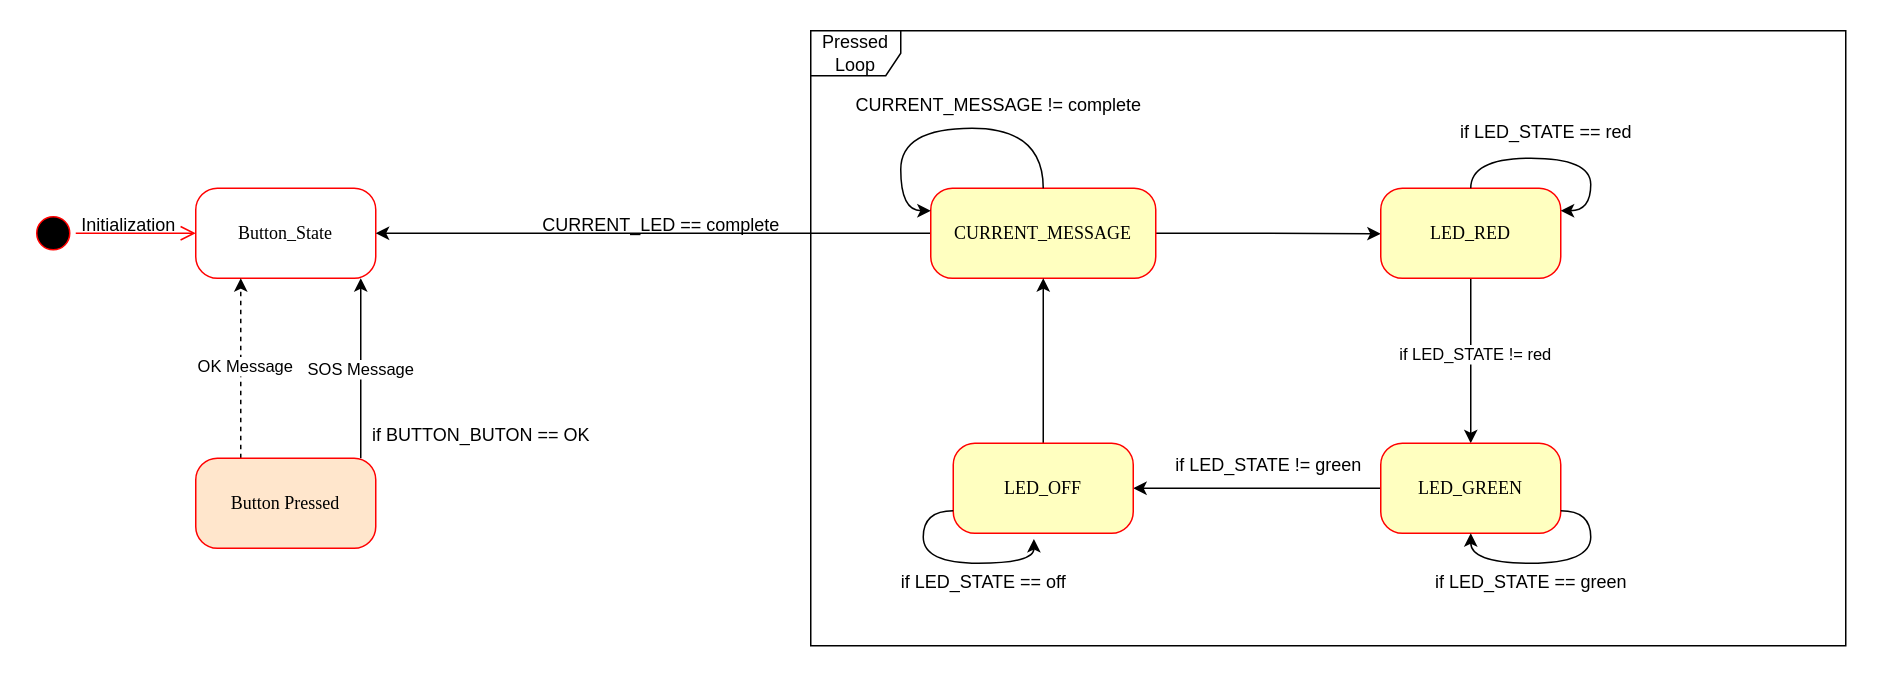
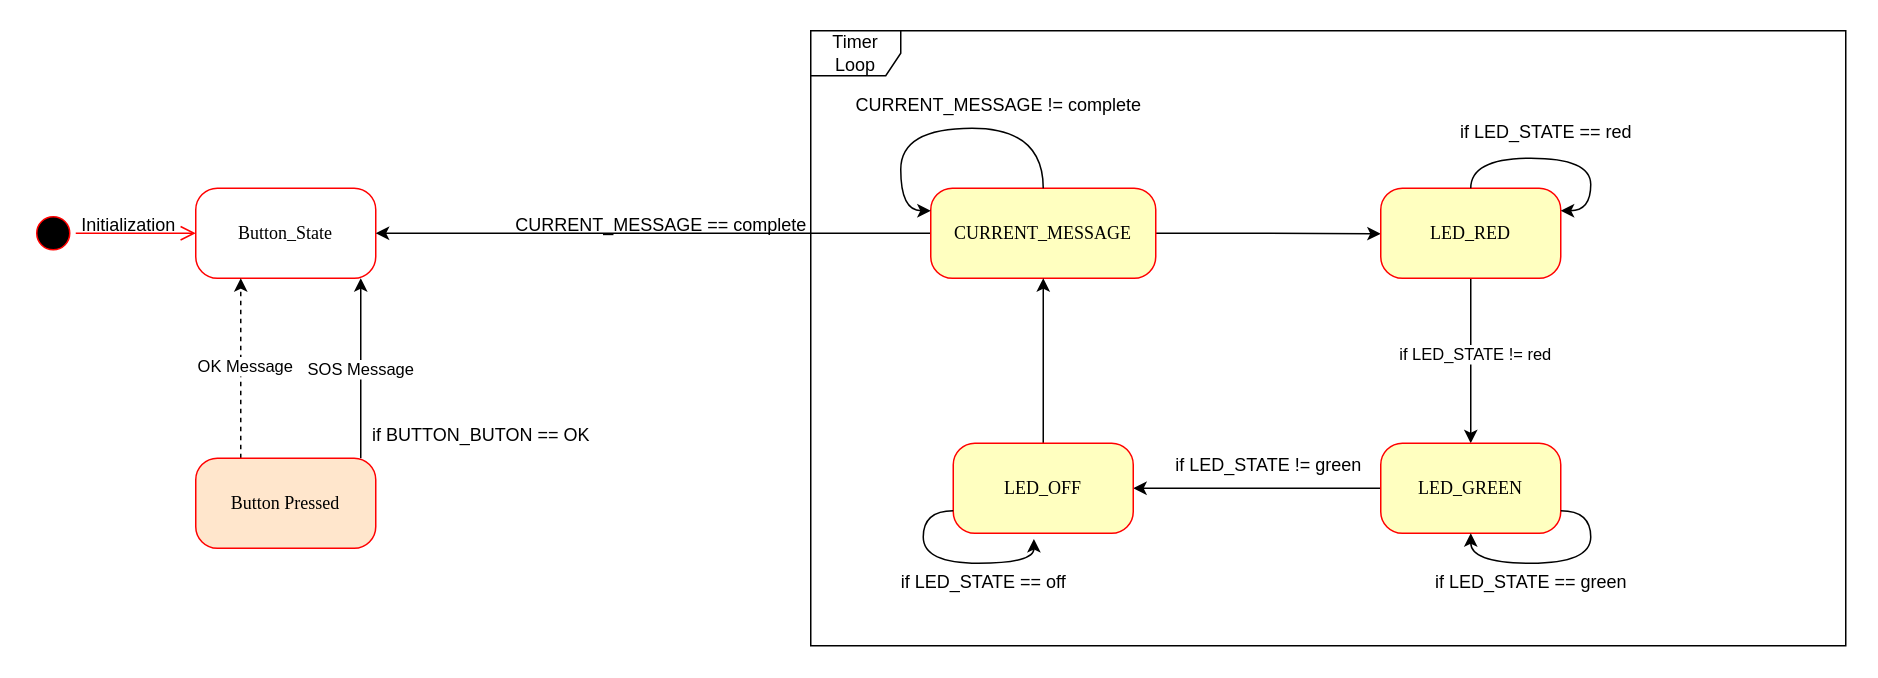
  <mxCell id="0" />
  <mxCell id="1" parent="0" />
  <mxCell id="2" value="" style="ellipse;html=1;shape=startState;fillColor=#000000;strokeColor=#ff0000;rounded=1;shadow=0;comic=0;labelBackgroundColor=none;fontFamily=Verdana;fontSize=12;fontColor=#000000;align=center;direction=south;" parent="1" vertex="1"><mxGeometry x="20" y="140" width="30" height="30" as="geometry" /></mxCell>
  <mxCell id="3" value="Button_State" style="rounded=1;whiteSpace=wrap;html=1;arcSize=24;fillColor=#ffffff;strokeColor=#ff0000;shadow=0;comic=0;labelBackgroundColor=none;fontFamily=Verdana;fontSize=12;fontColor=#000000;align=center;" parent="1" vertex="1"><mxGeometry x="130" y="125" width="120" height="60" as="geometry" /></mxCell>
  <mxCell id="4" style="edgeStyle=orthogonalEdgeStyle;html=1;labelBackgroundColor=none;endArrow=open;endSize=8;strokeColor=#ff0000;fontFamily=Verdana;fontSize=12;align=left;" parent="1" source="2" target="3" edge="1"><mxGeometry relative="1" as="geometry" /></mxCell>
  <mxCell id="5" value="Initialization" style="text;html=1;align=center;verticalAlign=middle;resizable=0;points=[];autosize=1;strokeColor=none;fillColor=none;" vertex="1" parent="1"><mxGeometry x="40" y="135" width="90" height="30" as="geometry" /></mxCell>
  <mxCell id="6" style="edgeStyle=orthogonalEdgeStyle;rounded=0;orthogonalLoop=1;jettySize=auto;html=1;exitX=0.25;exitY=0;exitDx=0;exitDy=0;entryX=0.25;entryY=1;entryDx=0;entryDy=0;dashed=1;" edge="1" parent="1" source="10" target="3"><mxGeometry relative="1" as="geometry" /></mxCell>
  <mxCell id="7" value="OK Message" style="edgeLabel;html=1;align=center;verticalAlign=middle;resizable=0;points=[];" vertex="1" connectable="0" parent="6"><mxGeometry x="0.035" y="-2" relative="1" as="geometry"><mxPoint as="offset" /></mxGeometry></mxCell>
  <mxCell id="8" style="edgeStyle=orthogonalEdgeStyle;rounded=0;orthogonalLoop=1;jettySize=auto;html=1;exitX=0.75;exitY=0;exitDx=0;exitDy=0;entryX=0.75;entryY=1;entryDx=0;entryDy=0;" edge="1" parent="1"><mxGeometry relative="1" as="geometry"><mxPoint x="240" y="305" as="sourcePoint" /><mxPoint x="240" y="185" as="targetPoint" /></mxGeometry></mxCell>
  <mxCell id="9" value="SOS Message" style="edgeLabel;html=1;align=center;verticalAlign=middle;resizable=0;points=[];" vertex="1" connectable="0" parent="8"><mxGeometry x="0.058" y="1" relative="1" as="geometry"><mxPoint y="3" as="offset" /></mxGeometry></mxCell>
  <mxCell id="10" value="Button Pressed" style="rounded=1;whiteSpace=wrap;html=1;arcSize=24;fillColor=#ffe6cc;strokeColor=#ff0000;shadow=0;comic=0;labelBackgroundColor=none;fontFamily=Verdana;fontSize=12;fontColor=#000000;align=center;" vertex="1" parent="1"><mxGeometry x="130" y="305" width="120" height="60" as="geometry" /></mxCell>
  <mxCell id="11" value="if BUTTON_BUTON == OK" style="text;html=1;align=center;verticalAlign=middle;resizable=0;points=[];autosize=1;strokeColor=none;fillColor=none;" vertex="1" parent="1"><mxGeometry x="240" y="275" width="160" height="30" as="geometry" /></mxCell>
  <mxCell id="12" style="edgeStyle=orthogonalEdgeStyle;rounded=0;orthogonalLoop=1;jettySize=auto;html=1;exitX=0;exitY=0.5;exitDx=0;exitDy=0;entryX=1;entryY=0.5;entryDx=0;entryDy=0;" edge="1" parent="1" source="15" target="3"><mxGeometry relative="1" as="geometry" /></mxCell>
  <mxCell id="13" style="edgeStyle=orthogonalEdgeStyle;rounded=0;orthogonalLoop=1;jettySize=auto;html=1;exitX=1;exitY=0;exitDx=0;exitDy=0;" edge="1" parent="1" source="15"><mxGeometry relative="1" as="geometry"><mxPoint x="769.931" y="124.966" as="targetPoint" /></mxGeometry></mxCell>
  <mxCell id="14" style="edgeStyle=orthogonalEdgeStyle;rounded=0;orthogonalLoop=1;jettySize=auto;html=1;exitX=1;exitY=0.5;exitDx=0;exitDy=0;" edge="1" parent="1" source="15"><mxGeometry relative="1" as="geometry"><mxPoint x="920" y="155.31" as="targetPoint" /></mxGeometry></mxCell>
  <mxCell id="15" value="CURRENT_MESSAGE" style="rounded=1;whiteSpace=wrap;html=1;arcSize=24;fillColor=#ffffc0;strokeColor=#ff0000;shadow=0;comic=0;labelBackgroundColor=none;fontFamily=Verdana;fontSize=12;fontColor=#000000;align=center;" vertex="1" parent="1"><mxGeometry x="620" y="125" width="150" height="60" as="geometry" /></mxCell>
- <mxCell id="16" value="CURRENT_LED == complete" style="text;html=1;align=center;verticalAlign=middle;resizable=0;points=[];autosize=1;strokeColor=none;fillColor=none;" vertex="1" parent="1"><mxGeometry x="330" y="135" width="220" height="30" as="geometry" /></mxCell>
+ <mxCell id="16" value="CURRENT_MESSAGE == complete" style="text;html=1;align=center;verticalAlign=middle;resizable=0;points=[];autosize=1;strokeColor=none;fillColor=none;" vertex="1" parent="1"><mxGeometry x="330" y="135" width="220" height="30" as="geometry" /></mxCell>
  <mxCell id="17" style="edgeStyle=orthogonalEdgeStyle;rounded=0;orthogonalLoop=1;jettySize=auto;html=1;exitX=0.5;exitY=0;exitDx=0;exitDy=0;entryX=0;entryY=0.25;entryDx=0;entryDy=0;curved=1;" edge="1" parent="1" source="15" target="15"><mxGeometry relative="1" as="geometry"><Array as="points"><mxPoint x="695" y="85" /><mxPoint x="600" y="85" /><mxPoint x="600" y="140" /></Array></mxGeometry></mxCell>
  <mxCell id="18" value="CURRENT_MESSAGE != complete" style="text;html=1;align=center;verticalAlign=middle;resizable=0;points=[];autosize=1;strokeColor=none;fillColor=none;" vertex="1" parent="1"><mxGeometry x="560" y="55" width="210" height="30" as="geometry" /></mxCell>
  <mxCell id="19" style="edgeStyle=orthogonalEdgeStyle;rounded=0;orthogonalLoop=1;jettySize=auto;html=1;exitX=0.5;exitY=1;exitDx=0;exitDy=0;" edge="1" parent="1" source="21" target="25"><mxGeometry relative="1" as="geometry" /></mxCell>
  <mxCell id="20" value="if LED_STATE != red" style="edgeLabel;html=1;align=center;verticalAlign=middle;resizable=0;points=[];" vertex="1" connectable="0" parent="19"><mxGeometry x="-0.085" y="2" relative="1" as="geometry"><mxPoint as="offset" /></mxGeometry></mxCell>
  <mxCell id="21" value="LED_RED" style="rounded=1;whiteSpace=wrap;html=1;arcSize=24;fillColor=#ffffc0;strokeColor=#ff0000;shadow=0;comic=0;labelBackgroundColor=none;fontFamily=Verdana;fontSize=12;fontColor=#000000;align=center;" vertex="1" parent="1"><mxGeometry x="920" y="125" width="120" height="60" as="geometry" /></mxCell>
  <mxCell id="22" style="edgeStyle=orthogonalEdgeStyle;rounded=0;orthogonalLoop=1;jettySize=auto;html=1;exitX=0.5;exitY=0;exitDx=0;exitDy=0;entryX=1;entryY=0.25;entryDx=0;entryDy=0;curved=1;" edge="1" parent="1" source="21" target="21"><mxGeometry relative="1" as="geometry" /></mxCell>
  <mxCell id="23" value="if LED_STATE == red" style="text;html=1;align=center;verticalAlign=middle;resizable=0;points=[];autosize=1;strokeColor=none;fillColor=none;" vertex="1" parent="1"><mxGeometry x="960" y="73" width="140" height="30" as="geometry" /></mxCell>
  <mxCell id="24" style="edgeStyle=orthogonalEdgeStyle;rounded=0;orthogonalLoop=1;jettySize=auto;html=1;exitX=0;exitY=0.5;exitDx=0;exitDy=0;entryX=1;entryY=0.5;entryDx=0;entryDy=0;" edge="1" parent="1" source="25" target="29"><mxGeometry relative="1" as="geometry" /></mxCell>
  <mxCell id="25" value="LED_GREEN" style="rounded=1;whiteSpace=wrap;html=1;arcSize=24;fillColor=#ffffc0;strokeColor=#ff0000;shadow=0;comic=0;labelBackgroundColor=none;fontFamily=Verdana;fontSize=12;fontColor=#000000;align=center;" vertex="1" parent="1"><mxGeometry x="920" y="295" width="120" height="60" as="geometry" /></mxCell>
  <mxCell id="26" style="edgeStyle=orthogonalEdgeStyle;rounded=0;orthogonalLoop=1;jettySize=auto;html=1;exitX=1;exitY=0.75;exitDx=0;exitDy=0;entryX=0.5;entryY=1;entryDx=0;entryDy=0;curved=1;" edge="1" parent="1" source="25" target="25"><mxGeometry relative="1" as="geometry" /></mxCell>
  <mxCell id="27" value="if LED_STATE == green" style="text;html=1;align=center;verticalAlign=middle;resizable=0;points=[];autosize=1;strokeColor=none;fillColor=none;" vertex="1" parent="1"><mxGeometry x="945" y="373" width="150" height="30" as="geometry" /></mxCell>
  <mxCell id="28" style="edgeStyle=orthogonalEdgeStyle;rounded=0;orthogonalLoop=1;jettySize=auto;html=1;exitX=0.5;exitY=0;exitDx=0;exitDy=0;" edge="1" parent="1" source="29" target="15"><mxGeometry relative="1" as="geometry" /></mxCell>
  <mxCell id="29" value="LED_OFF" style="rounded=1;whiteSpace=wrap;html=1;arcSize=24;fillColor=#ffffc0;strokeColor=#ff0000;shadow=0;comic=0;labelBackgroundColor=none;fontFamily=Verdana;fontSize=12;fontColor=#000000;align=center;" vertex="1" parent="1"><mxGeometry x="635" y="295" width="120" height="60" as="geometry" /></mxCell>
  <mxCell id="30" value="if LED_STATE != green" style="text;html=1;align=center;verticalAlign=middle;resizable=0;points=[];autosize=1;strokeColor=none;fillColor=none;" vertex="1" parent="1"><mxGeometry x="770" y="295" width="150" height="30" as="geometry" /></mxCell>
  <mxCell id="31" style="edgeStyle=orthogonalEdgeStyle;rounded=0;orthogonalLoop=1;jettySize=auto;html=1;exitX=0;exitY=0.75;exitDx=0;exitDy=0;entryX=0.448;entryY=1.063;entryDx=0;entryDy=0;entryPerimeter=0;curved=1;" edge="1" parent="1" source="29" target="29"><mxGeometry relative="1" as="geometry" /></mxCell>
  <mxCell id="32" value="if LED_STATE == off" style="text;html=1;align=center;verticalAlign=middle;resizable=0;points=[];autosize=1;strokeColor=none;fillColor=none;" vertex="1" parent="1"><mxGeometry x="590" y="373" width="130" height="30" as="geometry" /></mxCell>
- <mxCell id="33" value="Pressed Loop" style="shape=umlFrame;whiteSpace=wrap;html=1;pointerEvents=0;" vertex="1" parent="1"><mxGeometry x="540" y="20" width="690" height="410" as="geometry" /></mxCell>
+ <mxCell id="33" value="Timer Loop" style="shape=umlFrame;whiteSpace=wrap;html=1;pointerEvents=0;" vertex="1" parent="1"><mxGeometry x="540" y="20" width="690" height="410" as="geometry" /></mxCell>
